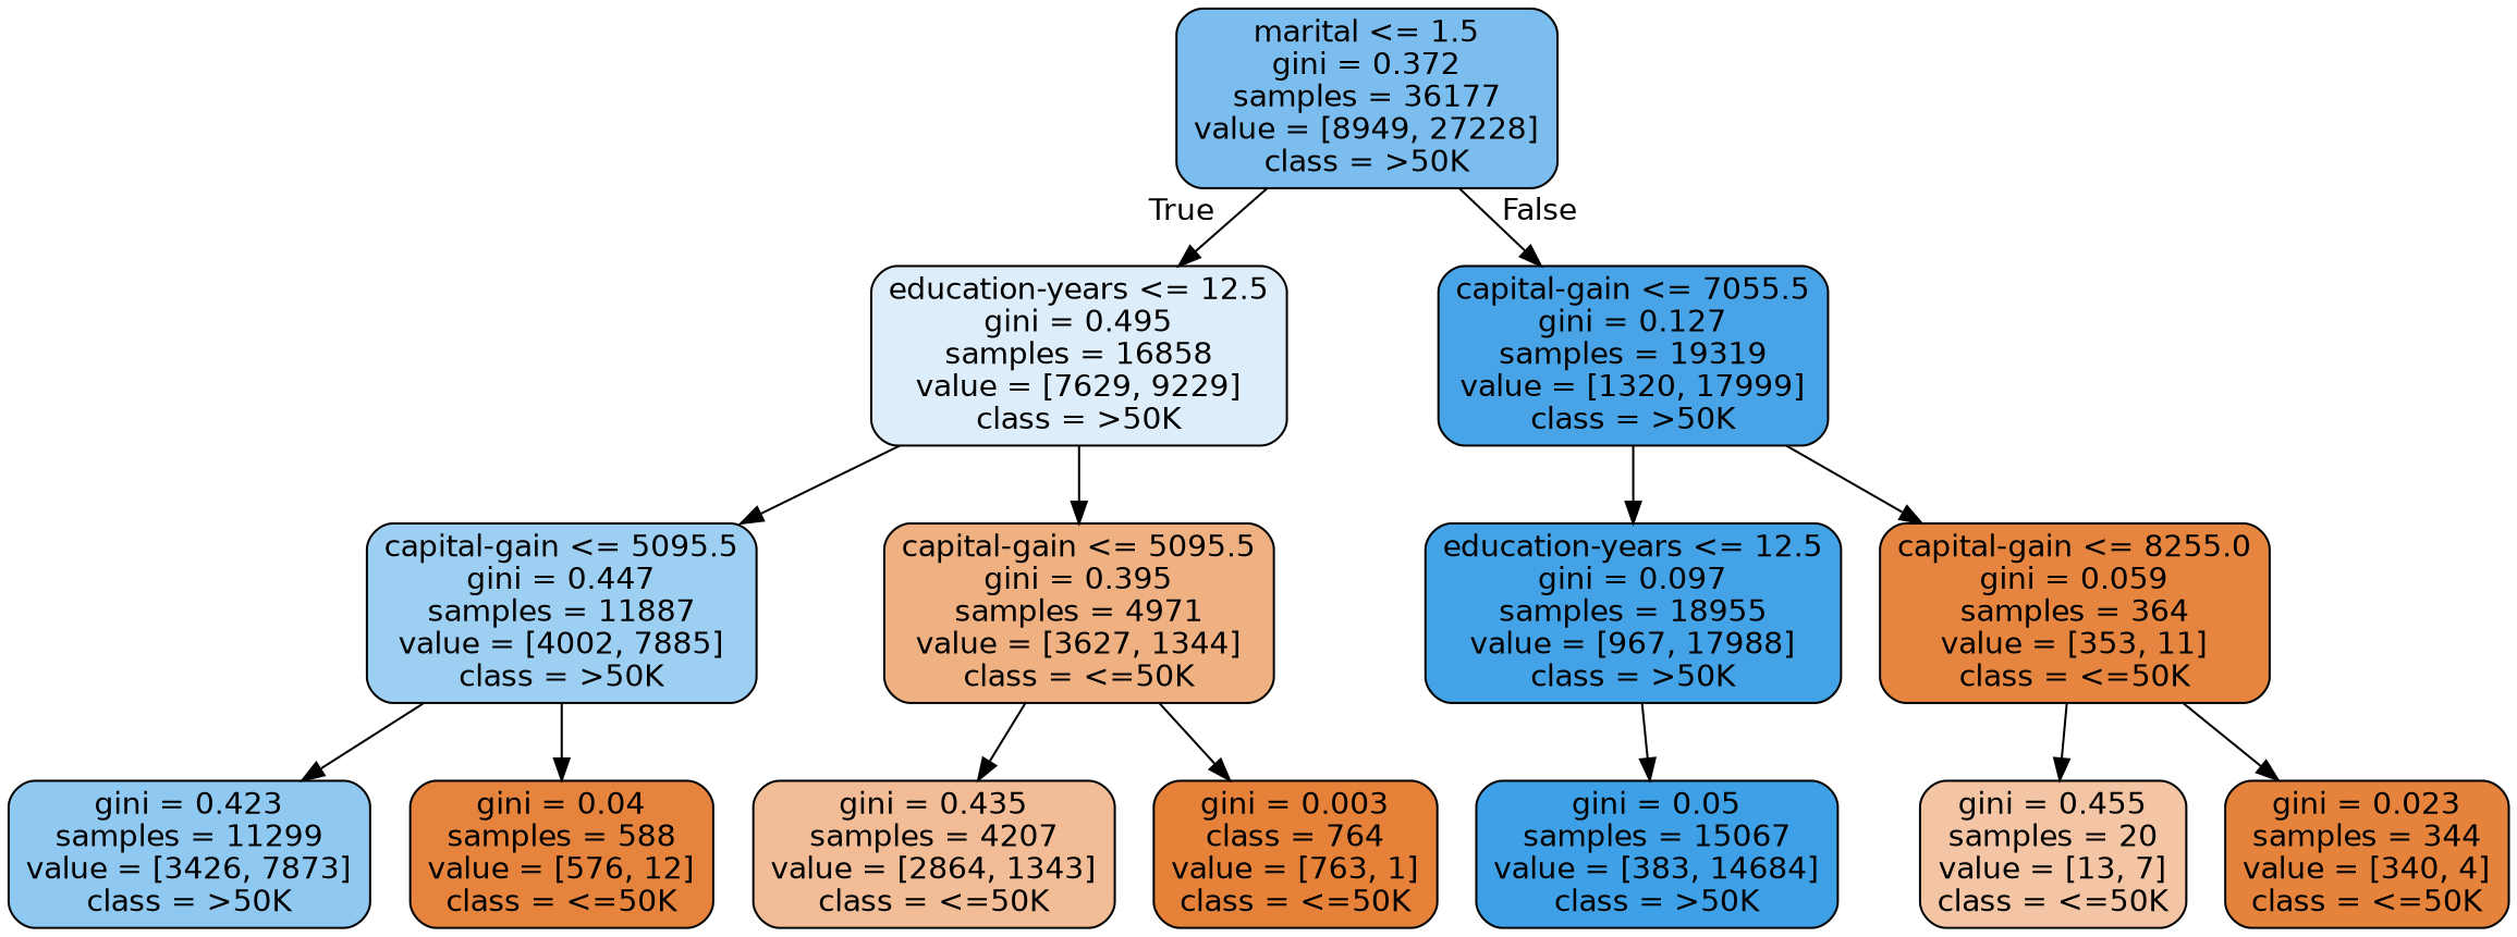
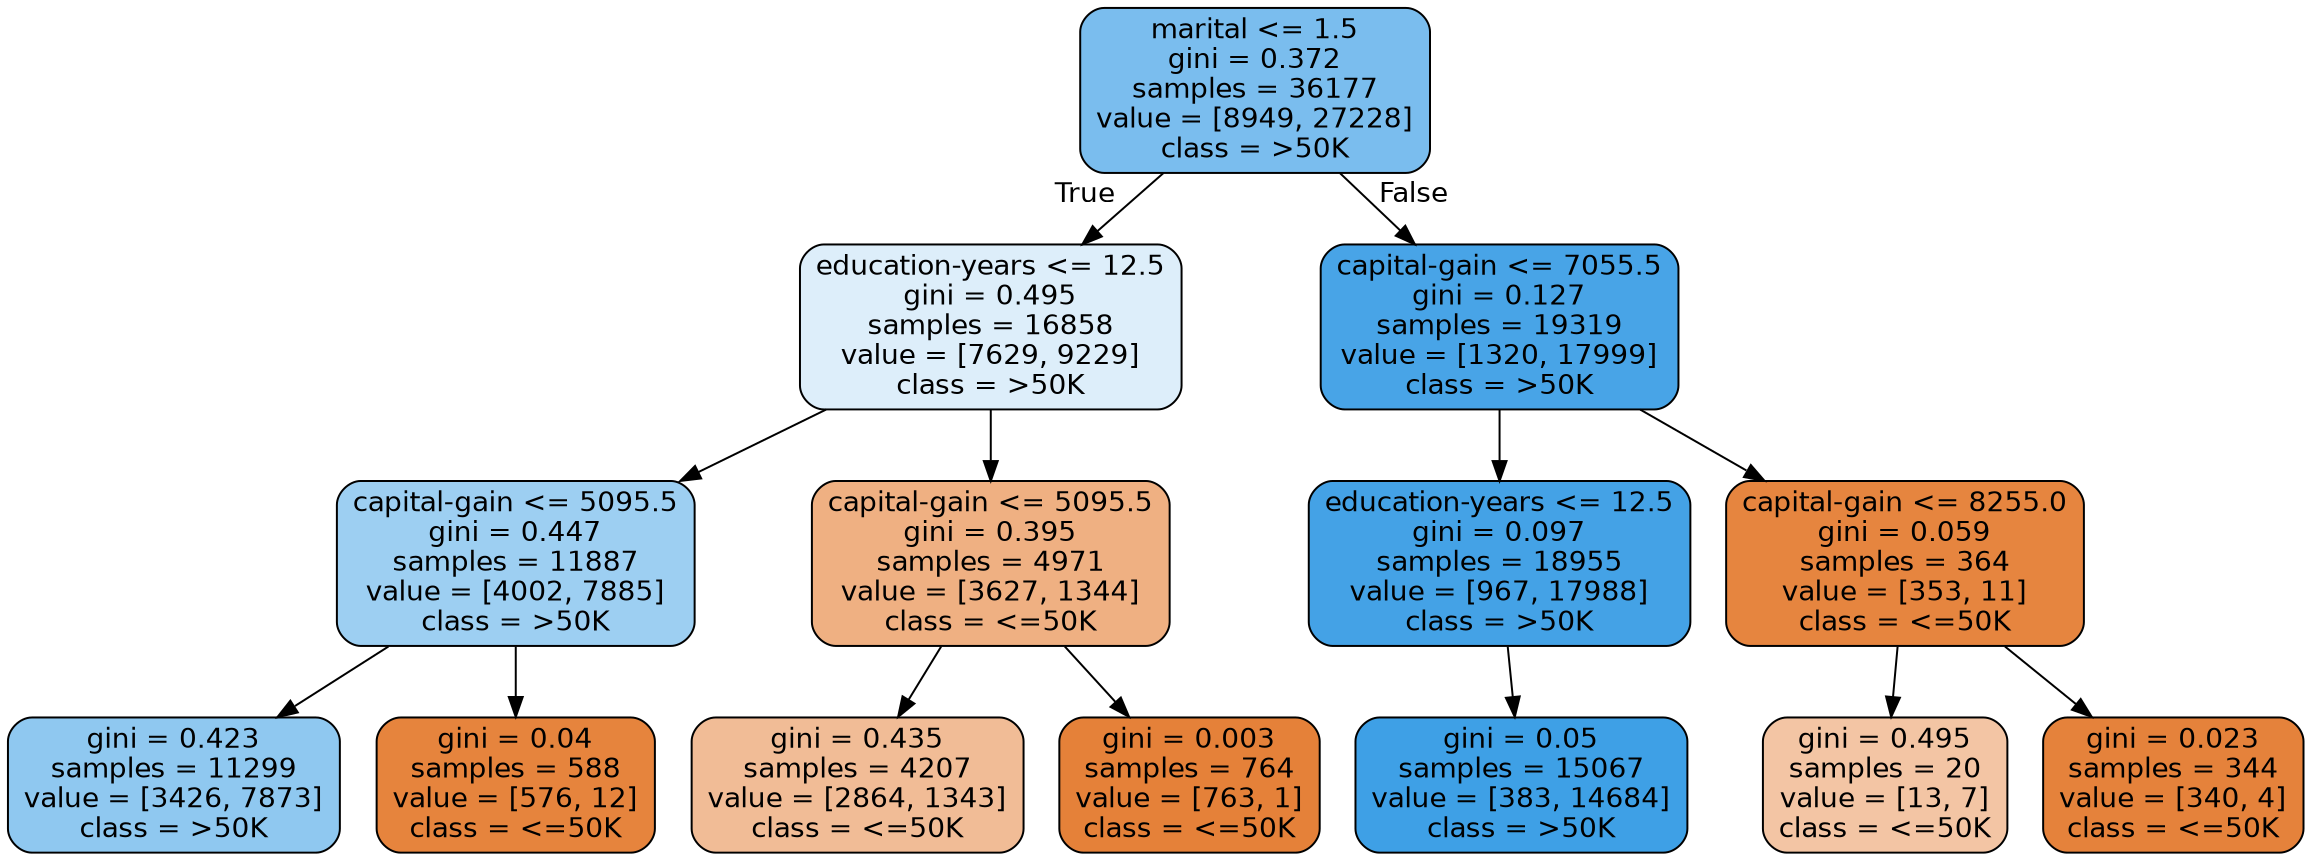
  digraph {
    fontname="DejaVu Sans"
    node [color=black fontname="DejaVu Sans" shape=box style="filled, rounded"]
    edge [fontname="DejaVu Sans"]
    n1 [fillcolor="#7abdee" label="marital <= 1.5\ngini = 0.372\nsamples = 36177\nvalue = [8949, 27228]\nclass = >50K"]
    n2 [fillcolor="#ddeefa" label="education-years <= 12.5\ngini = 0.495\nsamples = 16858\nvalue = [7629, 9229]\nclass = >50K"]
    n3 [fillcolor="#48a4e7" label="capital-gain <= 7055.5\ngini = 0.127\nsamples = 19319\nvalue = [1320, 17999]\nclass = >50K"]
    n4 [fillcolor="#9dcff2" label="capital-gain <= 5095.5\ngini = 0.447\nsamples = 11887\nvalue = [4002, 7885]\nclass = >50K"]
    n5 [fillcolor="#efb082" label="capital-gain <= 5095.5\ngini = 0.395\nsamples = 4971\nvalue = [3627, 1344]\nclass = <=50K"]
    n6 [fillcolor="#44a2e6" label="education-years <= 12.5\ngini = 0.097\nsamples = 18955\nvalue = [967, 17988]\nclass = >50K"]
    n7 [fillcolor="#e6853f" label="capital-gain <= 8255.0\ngini = 0.059\nsamples = 364\nvalue = [353, 11]\nclass = <=50K"]
    n8 [fillcolor="#8fc8f0" label="gini = 0.423\nsamples = 11299\nvalue = [3426, 7873]\nclass = >50K"]
    n9 [fillcolor="#e6843d" label="gini = 0.04\nsamples = 588\nvalue = [576, 12]\nclass = <=50K"]
    n10 [fillcolor="#f1bc96" label="gini = 0.435\nsamples = 4207\nvalue = [2864, 1343]\nclass = <=50K"]
-   n11 [fillcolor="#e58139" label="gini = 0.003\nclass = 764\nvalue = [763, 1]\nclass = <=50K"]
+   n11 [fillcolor="#e58139" label="gini = 0.003\nsamples = 764\nvalue = [763, 1]\nclass = <=50K"]
    n12 [fillcolor="#3ea0e6" label="gini = 0.05\nsamples = 15067\nvalue = [383, 14684]\nclass = >50K"]
-   n13 [fillcolor="#f3c5a4" label="gini = 0.455\nsamples = 20\nvalue = [13, 7]\nclass = <=50K"]
+   n13 [fillcolor="#f3c5a4" label="gini = 0.495\nsamples = 20\nvalue = [13, 7]\nclass = <=50K"]
    n14 [fillcolor="#e5823b" label="gini = 0.023\nsamples = 344\nvalue = [340, 4]\nclass = <=50K"]
    n1 -> n2 [headlabel=True labelangle=45 labeldistance=2.5]
    n1 -> n3 [headlabel=False labelangle=-45 labeldistance=2.5]
    n2 -> n4
    n2 -> n5
    n3 -> n6
    n3 -> n7
    n4 -> n8
    n4 -> n9
    n5 -> n10
    n5 -> n11
    n6 -> n12
    n7 -> n13
    n7 -> n14
  }
